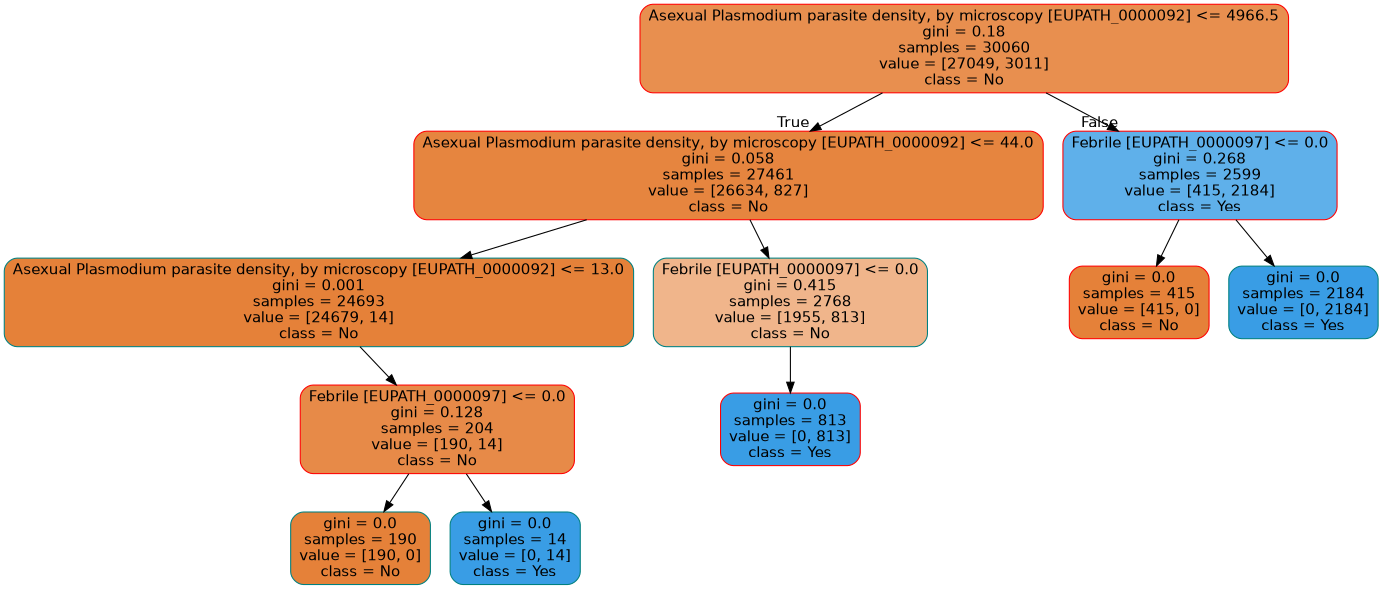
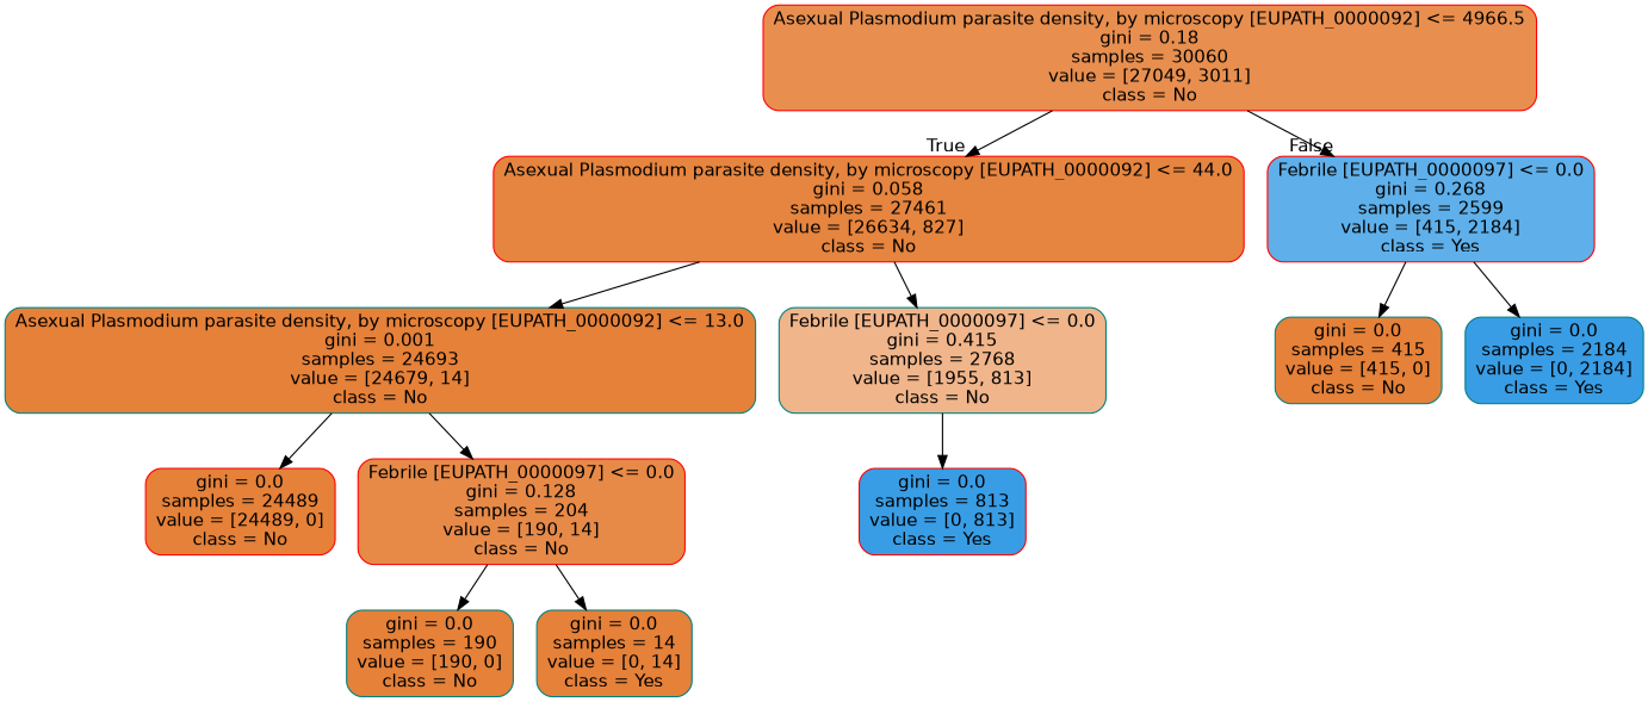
  digraph {
    node [color=red fillcolor="#e58139" fontname=helvetica shape=box style="filled, rounded"]
    edge [fontname=helvetica]
    n1 [fillcolor="#e88f4f" label="Asexual Plasmodium parasite density, by microscopy [EUPATH_0000092] <= 4966.5\ngini = 0.18\nsamples = 30060\nvalue = [27049, 3011]\nclass = No"]
    n2 [fillcolor="#e6853f" label="Asexual Plasmodium parasite density, by microscopy [EUPATH_0000092] <= 44.0\ngini = 0.058\nsamples = 27461\nvalue = [26634, 827]\nclass = No"]
    n3 [fillcolor="#5fb0ea" label="Febrile [EUPATH_0000097] <= 0.0\ngini = 0.268\nsamples = 2599\nvalue = [415, 2184]\nclass = Yes"]
    n4 [color=teal label="Asexual Plasmodium parasite density, by microscopy [EUPATH_0000092] <= 13.0\ngini = 0.001\nsamples = 24693\nvalue = [24679, 14]\nclass = No"]
    n5 [color=teal fillcolor="#f0b58b" label="Febrile [EUPATH_0000097] <= 0.0\ngini = 0.415\nsamples = 2768\nvalue = [1955, 813]\nclass = No"]
-   n6 [label="gini = 0.0\nsamples = 415\nvalue = [415, 0]\nclass = No"]
+   n6 [color=teal label="gini = 0.0\nsamples = 415\nvalue = [415, 0]\nclass = No"]
    n7 [color=teal fillcolor="#399de5" label="gini = 0.0\nsamples = 2184\nvalue = [0, 2184]\nclass = Yes"]
+   n8 [label="gini = 0.0\nsamples = 24489\nvalue = [24489, 0]\nclass = No"]
    n9 [fillcolor="#e78a48" label="Febrile [EUPATH_0000097] <= 0.0\ngini = 0.128\nsamples = 204\nvalue = [190, 14]\nclass = No"]
    n10 [fillcolor="#399de5" label="gini = 0.0\nsamples = 813\nvalue = [0, 813]\nclass = Yes"]
    n11 [color=teal label="gini = 0.0\nsamples = 190\nvalue = [190, 0]\nclass = No"]
-   n12 [color=teal fillcolor="#399de5" label="gini = 0.0\nsamples = 14\nvalue = [0, 14]\nclass = Yes"]
+   n12 [color=teal label="gini = 0.0\nsamples = 14\nvalue = [0, 14]\nclass = Yes"]
    n1 -> n2 [headlabel=True labelangle=45 labeldistance=2.5]
    n1 -> n3 [headlabel=False labelangle=-45 labeldistance=2.5]
    n2 -> n4
    n2 -> n5
    n3 -> n6
    n3 -> n7
+   n4 -> n8
    n4 -> n9
    n5 -> n10
    n9 -> n11
    n9 -> n12
  }
